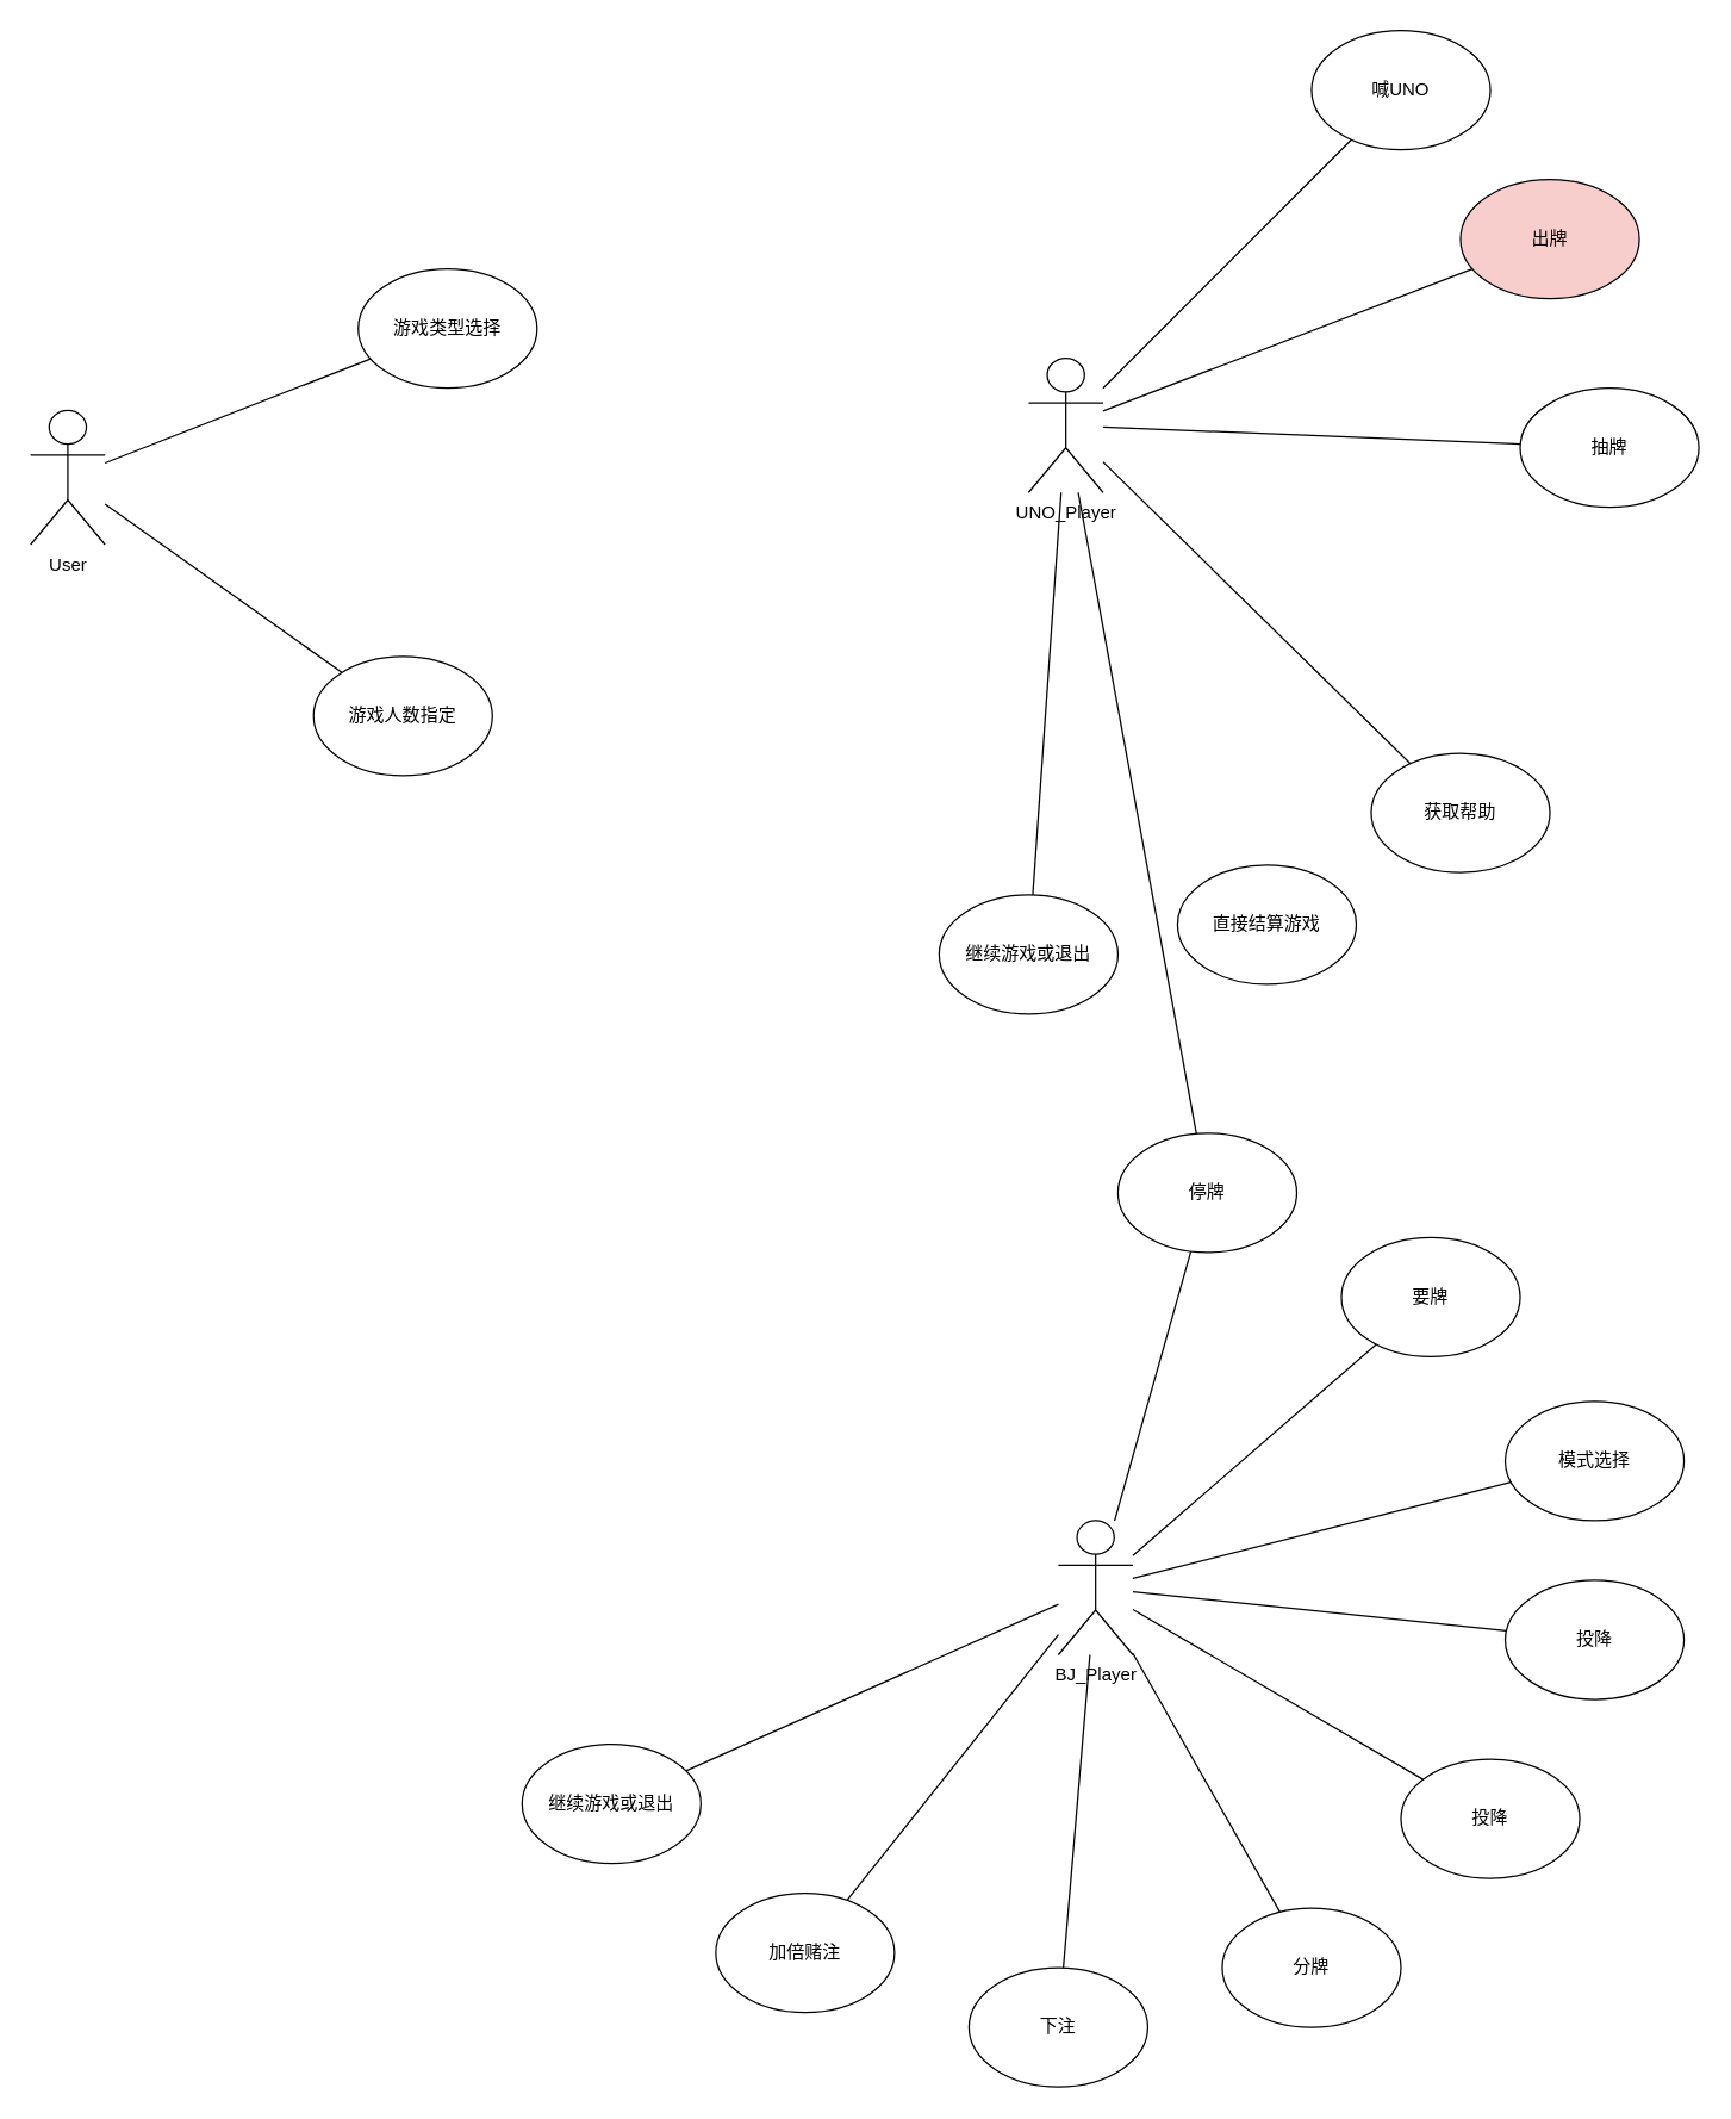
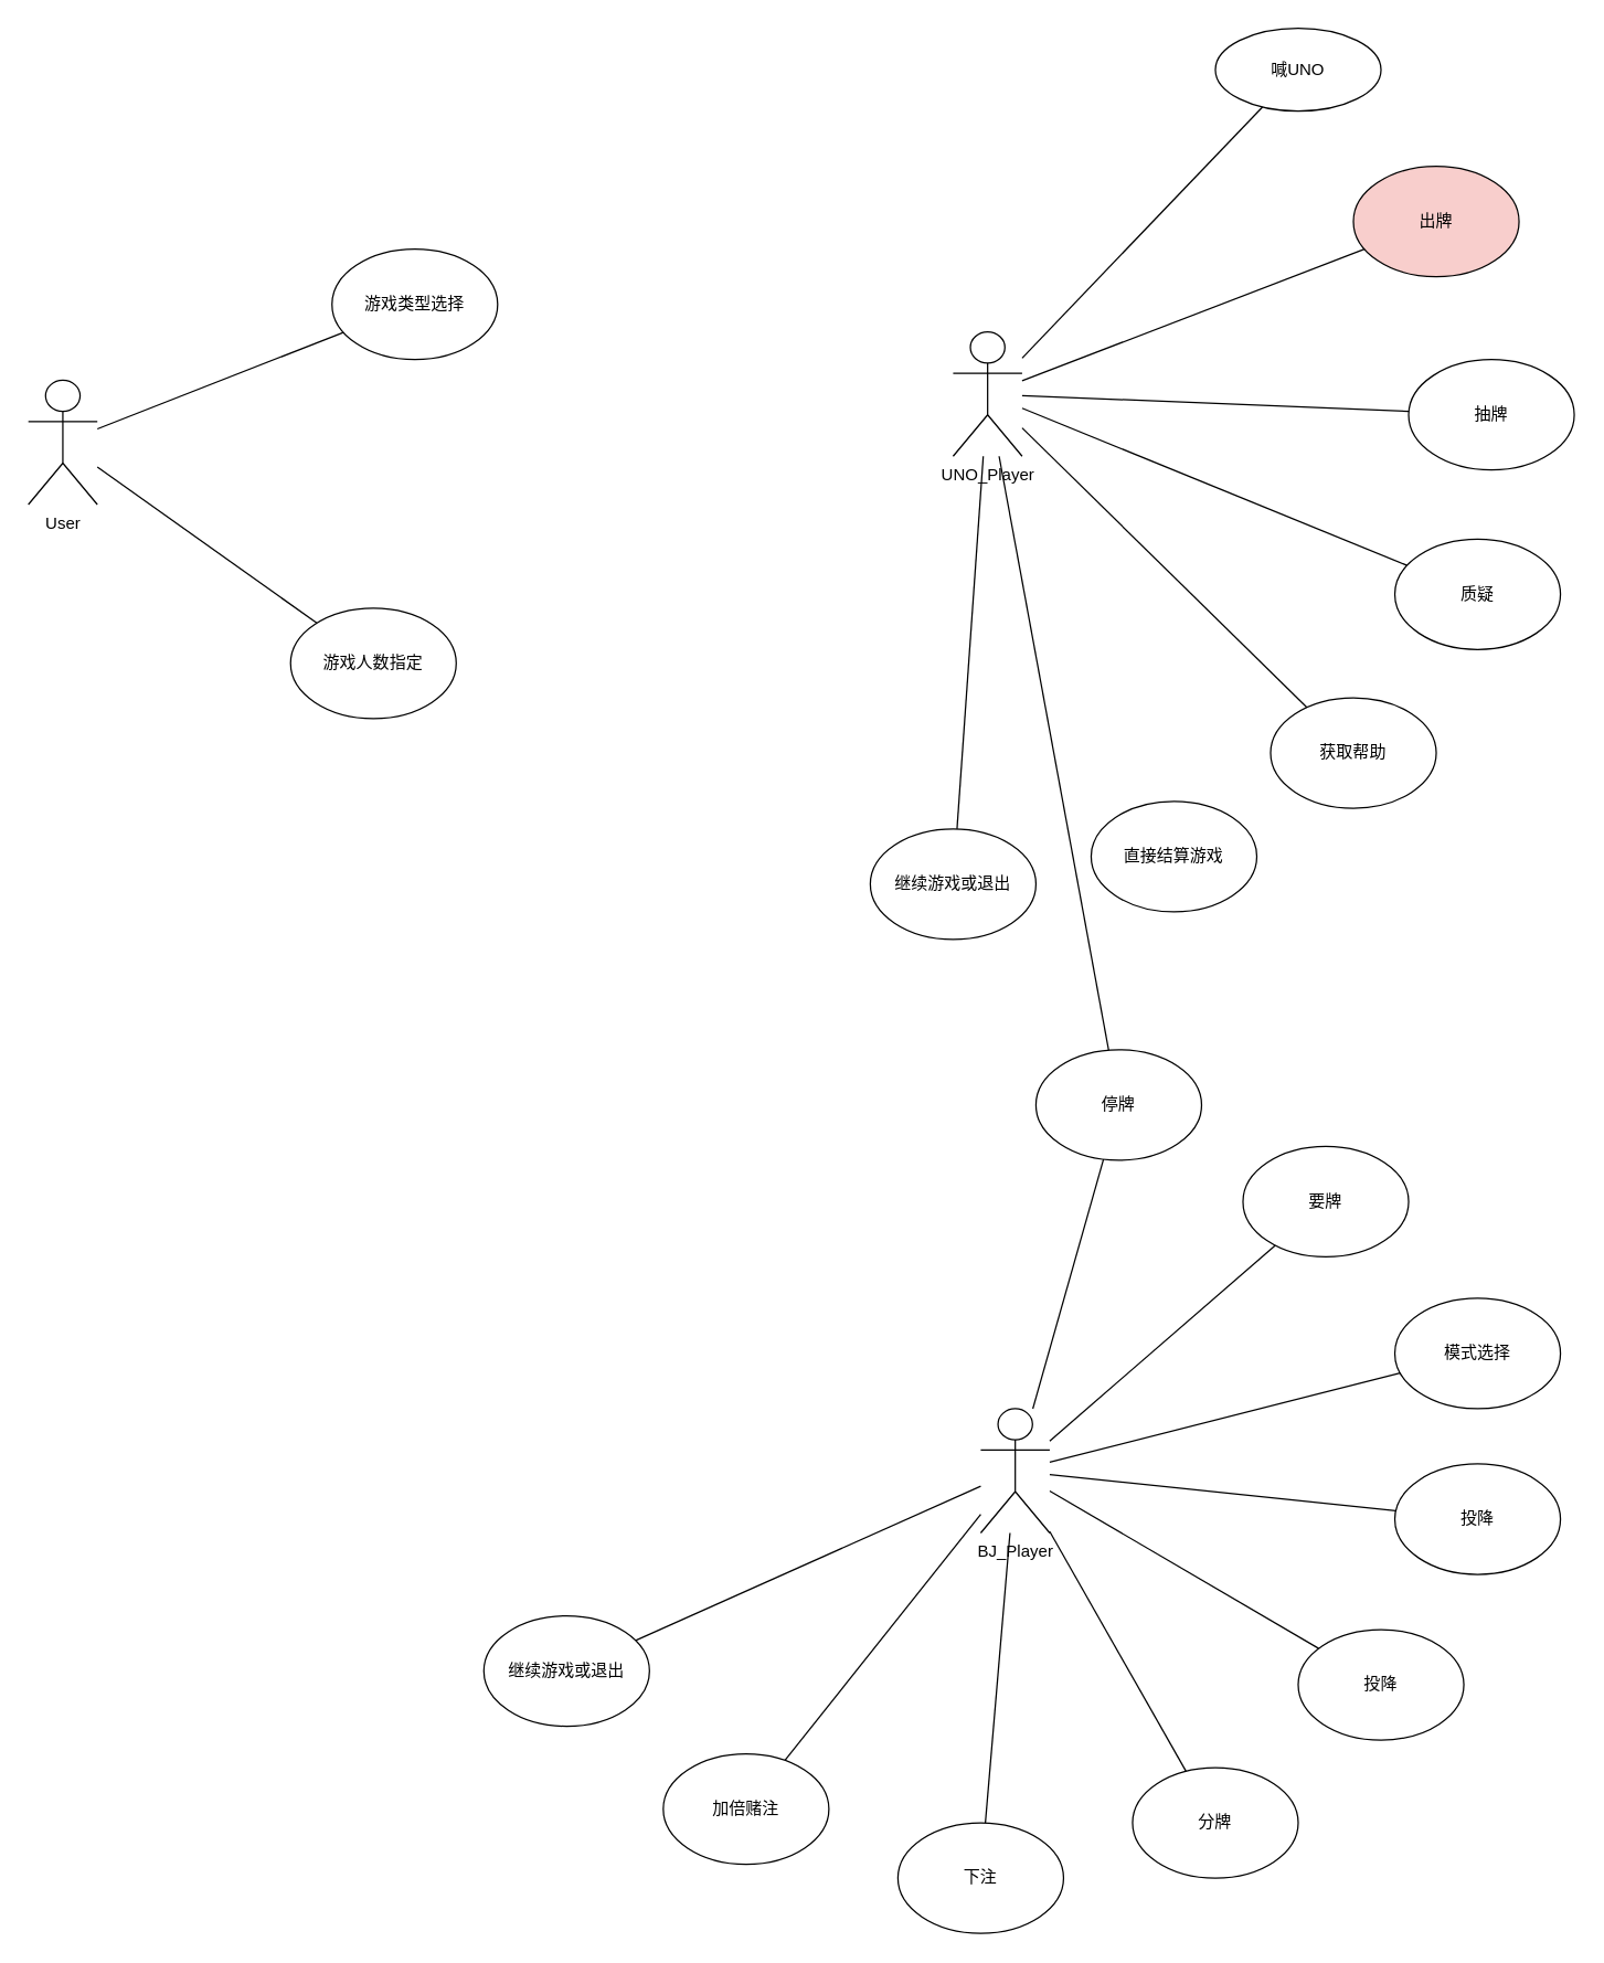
  <mxCell id="0" />
  <mxCell id="1" parent="0" />
  <mxCell id="2" value="UNO_Player" style="shape=umlActor;verticalLabelPosition=bottom;verticalAlign=top;html=1;outlineConnect=0;" vertex="1" parent="1"><mxGeometry x="690" y="240" width="50" height="90" as="geometry" /></mxCell>
  <mxCell id="3" value="出牌" style="ellipse;whiteSpace=wrap;html=1;fillColor=#f8cecc;" vertex="1" parent="1"><mxGeometry x="980" y="120" width="120" height="80" as="geometry" /></mxCell>
  <mxCell id="4" value="抽牌" style="ellipse;whiteSpace=wrap;html=1;strokeColor=default;align=center;verticalAlign=middle;fontFamily=Helvetica;fontSize=12;fontColor=default;fillColor=default;" vertex="1" parent="1"><mxGeometry x="1020" y="260" width="120" height="80" as="geometry" /></mxCell>
- <mxCell id="6" value="喊UNO" style="ellipse;whiteSpace=wrap;html=1;strokeColor=default;align=center;verticalAlign=middle;fontFamily=Helvetica;fontSize=12;fontColor=default;fillColor=default;" vertex="1" parent="1"><mxGeometry x="880" y="20" width="120" height="80" as="geometry" /></mxCell>
+ <mxCell id="5" value="质疑" style="ellipse;whiteSpace=wrap;html=1;strokeColor=default;align=center;verticalAlign=middle;fontFamily=Helvetica;fontSize=12;fontColor=default;fillColor=default;" vertex="1" parent="1"><mxGeometry x="1010" y="390" width="120" height="80" as="geometry" /></mxCell>
+ <mxCell id="6" value="喊UNO" style="ellipse;whiteSpace=wrap;html=1;strokeColor=default;align=center;verticalAlign=middle;fontFamily=Helvetica;fontSize=12;fontColor=default;fillColor=default;" vertex="1" parent="1"><mxGeometry x="880" y="20" width="120" height="60" as="geometry" /></mxCell>
  <mxCell id="7" value="获取帮助" style="ellipse;whiteSpace=wrap;html=1;strokeColor=default;align=center;verticalAlign=middle;fontFamily=Helvetica;fontSize=12;fontColor=default;fillColor=default;" vertex="1" parent="1"><mxGeometry x="920" y="505" width="120" height="80" as="geometry" /></mxCell>
  <mxCell id="8" value="直接结算游戏" style="ellipse;whiteSpace=wrap;html=1;strokeColor=default;align=center;verticalAlign=middle;fontFamily=Helvetica;fontSize=12;fontColor=default;fillColor=default;" vertex="1" parent="1"><mxGeometry x="790" y="580" width="120" height="80" as="geometry" /></mxCell>
  <mxCell id="9" value="" style="endArrow=none;html=1;rounded=0;fontFamily=Helvetica;fontSize=12;fontColor=default;" edge="1" parent="1" source="2" target="6"><mxGeometry width="50" height="50" relative="1" as="geometry"><mxPoint x="780" y="320" as="sourcePoint" /><mxPoint x="1000" y="210" as="targetPoint" /></mxGeometry></mxCell>
  <mxCell id="10" value="" style="endArrow=none;html=1;rounded=0;fontFamily=Helvetica;fontSize=12;fontColor=default;" edge="1" parent="1" source="2" target="19"><mxGeometry width="50" height="50" relative="1" as="geometry"><mxPoint x="950" y="260" as="sourcePoint" /><mxPoint x="1000" y="210" as="targetPoint" /></mxGeometry></mxCell>
  <mxCell id="11" value="" style="endArrow=none;html=1;rounded=0;fontFamily=Helvetica;fontSize=12;fontColor=default;" edge="1" parent="1" source="2" target="7"><mxGeometry width="50" height="50" relative="1" as="geometry"><mxPoint x="950" y="260" as="sourcePoint" /><mxPoint x="1000" y="210" as="targetPoint" /></mxGeometry></mxCell>
+ <mxCell id="12" value="" style="endArrow=none;html=1;rounded=0;fontFamily=Helvetica;fontSize=12;fontColor=default;" edge="1" parent="1" source="2" target="5"><mxGeometry width="50" height="50" relative="1" as="geometry"><mxPoint x="950" y="260" as="sourcePoint" /><mxPoint x="1000" y="210" as="targetPoint" /></mxGeometry></mxCell>
  <mxCell id="13" value="" style="endArrow=none;html=1;rounded=0;fontFamily=Helvetica;fontSize=12;fontColor=default;" edge="1" parent="1" source="2" target="4"><mxGeometry width="50" height="50" relative="1" as="geometry"><mxPoint x="950" y="260" as="sourcePoint" /><mxPoint x="1000" y="210" as="targetPoint" /></mxGeometry></mxCell>
  <mxCell id="14" value="" style="endArrow=none;html=1;rounded=0;fontFamily=Helvetica;fontSize=12;fontColor=default;" edge="1" parent="1" source="2" target="3"><mxGeometry width="50" height="50" relative="1" as="geometry"><mxPoint x="950" y="260" as="sourcePoint" /><mxPoint x="1000" y="210" as="targetPoint" /></mxGeometry></mxCell>
  <mxCell id="15" value="BJ_Player" style="shape=umlActor;verticalLabelPosition=bottom;verticalAlign=top;html=1;outlineConnect=0;" vertex="1" parent="1"><mxGeometry x="710" y="1020" width="50" height="90" as="geometry" /></mxCell>
  <mxCell id="16" value="投降" style="ellipse;whiteSpace=wrap;html=1;strokeColor=default;align=center;verticalAlign=middle;fontFamily=Helvetica;fontSize=12;fontColor=default;fillColor=default;" vertex="1" parent="1"><mxGeometry x="1010" y="1060" width="120" height="80" as="geometry" /></mxCell>
  <mxCell id="17" value="分牌" style="ellipse;whiteSpace=wrap;html=1;strokeColor=default;align=center;verticalAlign=middle;fontFamily=Helvetica;fontSize=12;fontColor=default;fillColor=default;" vertex="1" parent="1"><mxGeometry x="820" y="1280" width="120" height="80" as="geometry" /></mxCell>
  <mxCell id="18" value="要牌" style="ellipse;whiteSpace=wrap;html=1;strokeColor=default;align=center;verticalAlign=middle;fontFamily=Helvetica;fontSize=12;fontColor=default;fillColor=default;" vertex="1" parent="1"><mxGeometry x="900" y="830" width="120" height="80" as="geometry" /></mxCell>
  <mxCell id="19" value="停牌" style="ellipse;whiteSpace=wrap;html=1;strokeColor=default;align=center;verticalAlign=middle;fontFamily=Helvetica;fontSize=12;fontColor=default;fillColor=default;" vertex="1" parent="1"><mxGeometry x="750" y="760" width="120" height="80" as="geometry" /></mxCell>
  <mxCell id="20" value="加倍赌注" style="ellipse;whiteSpace=wrap;html=1;strokeColor=default;align=center;verticalAlign=middle;fontFamily=Helvetica;fontSize=12;fontColor=default;fillColor=default;" vertex="1" parent="1"><mxGeometry x="480" y="1270" width="120" height="80" as="geometry" /></mxCell>
  <mxCell id="21" value="下注" style="ellipse;whiteSpace=wrap;html=1;strokeColor=default;align=center;verticalAlign=middle;fontFamily=Helvetica;fontSize=12;fontColor=default;fillColor=default;" vertex="1" parent="1"><mxGeometry x="650" y="1320" width="120" height="80" as="geometry" /></mxCell>
  <mxCell id="22" value="模式选择" style="ellipse;whiteSpace=wrap;html=1;strokeColor=default;align=center;verticalAlign=middle;fontFamily=Helvetica;fontSize=12;fontColor=default;fillColor=default;" vertex="1" parent="1"><mxGeometry x="1010" y="940" width="120" height="80" as="geometry" /></mxCell>
  <mxCell id="23" value="投降" style="ellipse;whiteSpace=wrap;html=1;strokeColor=default;align=center;verticalAlign=middle;fontFamily=Helvetica;fontSize=12;fontColor=default;fillColor=default;" vertex="1" parent="1"><mxGeometry x="940" y="1180" width="120" height="80" as="geometry" /></mxCell>
  <mxCell id="24" value="继续游戏或退出" style="ellipse;whiteSpace=wrap;html=1;strokeColor=default;align=center;verticalAlign=middle;fontFamily=Helvetica;fontSize=12;fontColor=default;fillColor=default;" vertex="1" parent="1"><mxGeometry x="350" y="1170" width="120" height="80" as="geometry" /></mxCell>
  <mxCell id="25" value="继续游戏或退出" style="ellipse;whiteSpace=wrap;html=1;strokeColor=default;align=center;verticalAlign=middle;fontFamily=Helvetica;fontSize=12;fontColor=default;fillColor=default;" vertex="1" parent="1"><mxGeometry x="630" y="600" width="120" height="80" as="geometry" /></mxCell>
  <mxCell id="26" value="" style="endArrow=none;html=1;rounded=0;fontFamily=Helvetica;fontSize=12;fontColor=default;" edge="1" parent="1" source="24" target="15"><mxGeometry width="50" height="50" relative="1" as="geometry"><mxPoint x="650" y="1040" as="sourcePoint" /><mxPoint x="700" y="990" as="targetPoint" /></mxGeometry></mxCell>
  <mxCell id="27" value="" style="endArrow=none;html=1;rounded=0;fontFamily=Helvetica;fontSize=12;fontColor=default;" edge="1" parent="1" source="23" target="15"><mxGeometry width="50" height="50" relative="1" as="geometry"><mxPoint x="650" y="1040" as="sourcePoint" /><mxPoint x="700" y="990" as="targetPoint" /></mxGeometry></mxCell>
  <mxCell id="28" value="" style="endArrow=none;html=1;rounded=0;fontFamily=Helvetica;fontSize=12;fontColor=default;" edge="1" parent="1" source="16" target="15"><mxGeometry width="50" height="50" relative="1" as="geometry"><mxPoint x="650" y="1040" as="sourcePoint" /><mxPoint x="700" y="990" as="targetPoint" /></mxGeometry></mxCell>
  <mxCell id="29" value="" style="endArrow=none;html=1;rounded=0;fontFamily=Helvetica;fontSize=12;fontColor=default;" edge="1" parent="1" source="22" target="15"><mxGeometry width="50" height="50" relative="1" as="geometry"><mxPoint x="650" y="1040" as="sourcePoint" /><mxPoint x="700" y="990" as="targetPoint" /></mxGeometry></mxCell>
  <mxCell id="30" value="" style="endArrow=none;html=1;rounded=0;fontFamily=Helvetica;fontSize=12;fontColor=default;" edge="1" parent="1" source="15" target="18"><mxGeometry width="50" height="50" relative="1" as="geometry"><mxPoint x="650" y="1040" as="sourcePoint" /><mxPoint x="700" y="990" as="targetPoint" /></mxGeometry></mxCell>
  <mxCell id="31" value="" style="endArrow=none;html=1;rounded=0;fontFamily=Helvetica;fontSize=12;fontColor=default;" edge="1" parent="1" source="19" target="15"><mxGeometry width="50" height="50" relative="1" as="geometry"><mxPoint x="650" y="1040" as="sourcePoint" /><mxPoint x="700" y="990" as="targetPoint" /></mxGeometry></mxCell>
  <mxCell id="32" value="" style="endArrow=none;html=1;rounded=0;fontFamily=Helvetica;fontSize=12;fontColor=default;" edge="1" parent="1" source="21" target="15"><mxGeometry width="50" height="50" relative="1" as="geometry"><mxPoint x="650" y="1040" as="sourcePoint" /><mxPoint x="700" y="990" as="targetPoint" /></mxGeometry></mxCell>
  <mxCell id="33" value="" style="endArrow=none;html=1;rounded=0;fontFamily=Helvetica;fontSize=12;fontColor=default;" edge="1" parent="1" source="20" target="15"><mxGeometry width="50" height="50" relative="1" as="geometry"><mxPoint x="650" y="1040" as="sourcePoint" /><mxPoint x="700" y="990" as="targetPoint" /></mxGeometry></mxCell>
  <mxCell id="34" value="" style="endArrow=none;html=1;rounded=0;fontFamily=Helvetica;fontSize=12;fontColor=default;" edge="1" parent="1" source="17" target="15"><mxGeometry width="50" height="50" relative="1" as="geometry"><mxPoint x="650" y="1040" as="sourcePoint" /><mxPoint x="700" y="990" as="targetPoint" /></mxGeometry></mxCell>
  <mxCell id="35" value="" style="endArrow=none;html=1;rounded=0;fontFamily=Helvetica;fontSize=12;fontColor=default;" edge="1" parent="1" source="2" target="25"><mxGeometry width="50" height="50" relative="1" as="geometry"><mxPoint x="430" y="430" as="sourcePoint" /><mxPoint x="379" y="611" as="targetPoint" /></mxGeometry></mxCell>
  <mxCell id="36" value="User" style="shape=umlActor;verticalLabelPosition=bottom;verticalAlign=top;html=1;outlineConnect=0;" vertex="1" parent="1"><mxGeometry x="20" y="275" width="50" height="90" as="geometry" /></mxCell>
  <mxCell id="37" value="游戏人数指定" style="ellipse;whiteSpace=wrap;html=1;strokeColor=default;align=center;verticalAlign=middle;fontFamily=Helvetica;fontSize=12;fontColor=default;fillColor=default;" vertex="1" parent="1"><mxGeometry x="210" y="440" width="120" height="80" as="geometry" /></mxCell>
  <mxCell id="38" value="游戏类型选择" style="ellipse;whiteSpace=wrap;html=1;strokeColor=default;align=center;verticalAlign=middle;fontFamily=Helvetica;fontSize=12;fontColor=default;fillColor=default;" vertex="1" parent="1"><mxGeometry x="240" y="180" width="120" height="80" as="geometry" /></mxCell>
  <mxCell id="39" value="" style="endArrow=none;html=1;rounded=0;fontFamily=Helvetica;fontSize=12;fontColor=default;" edge="1" parent="1" source="36" target="37"><mxGeometry width="50" height="50" relative="1" as="geometry"><mxPoint x="130" y="340" as="sourcePoint" /><mxPoint x="180" y="290" as="targetPoint" /></mxGeometry></mxCell>
  <mxCell id="40" value="" style="endArrow=none;html=1;rounded=0;fontFamily=Helvetica;fontSize=12;fontColor=default;" edge="1" parent="1" source="36" target="38"><mxGeometry width="50" height="50" relative="1" as="geometry"><mxPoint x="130" y="340" as="sourcePoint" /><mxPoint x="180" y="290" as="targetPoint" /></mxGeometry></mxCell>
